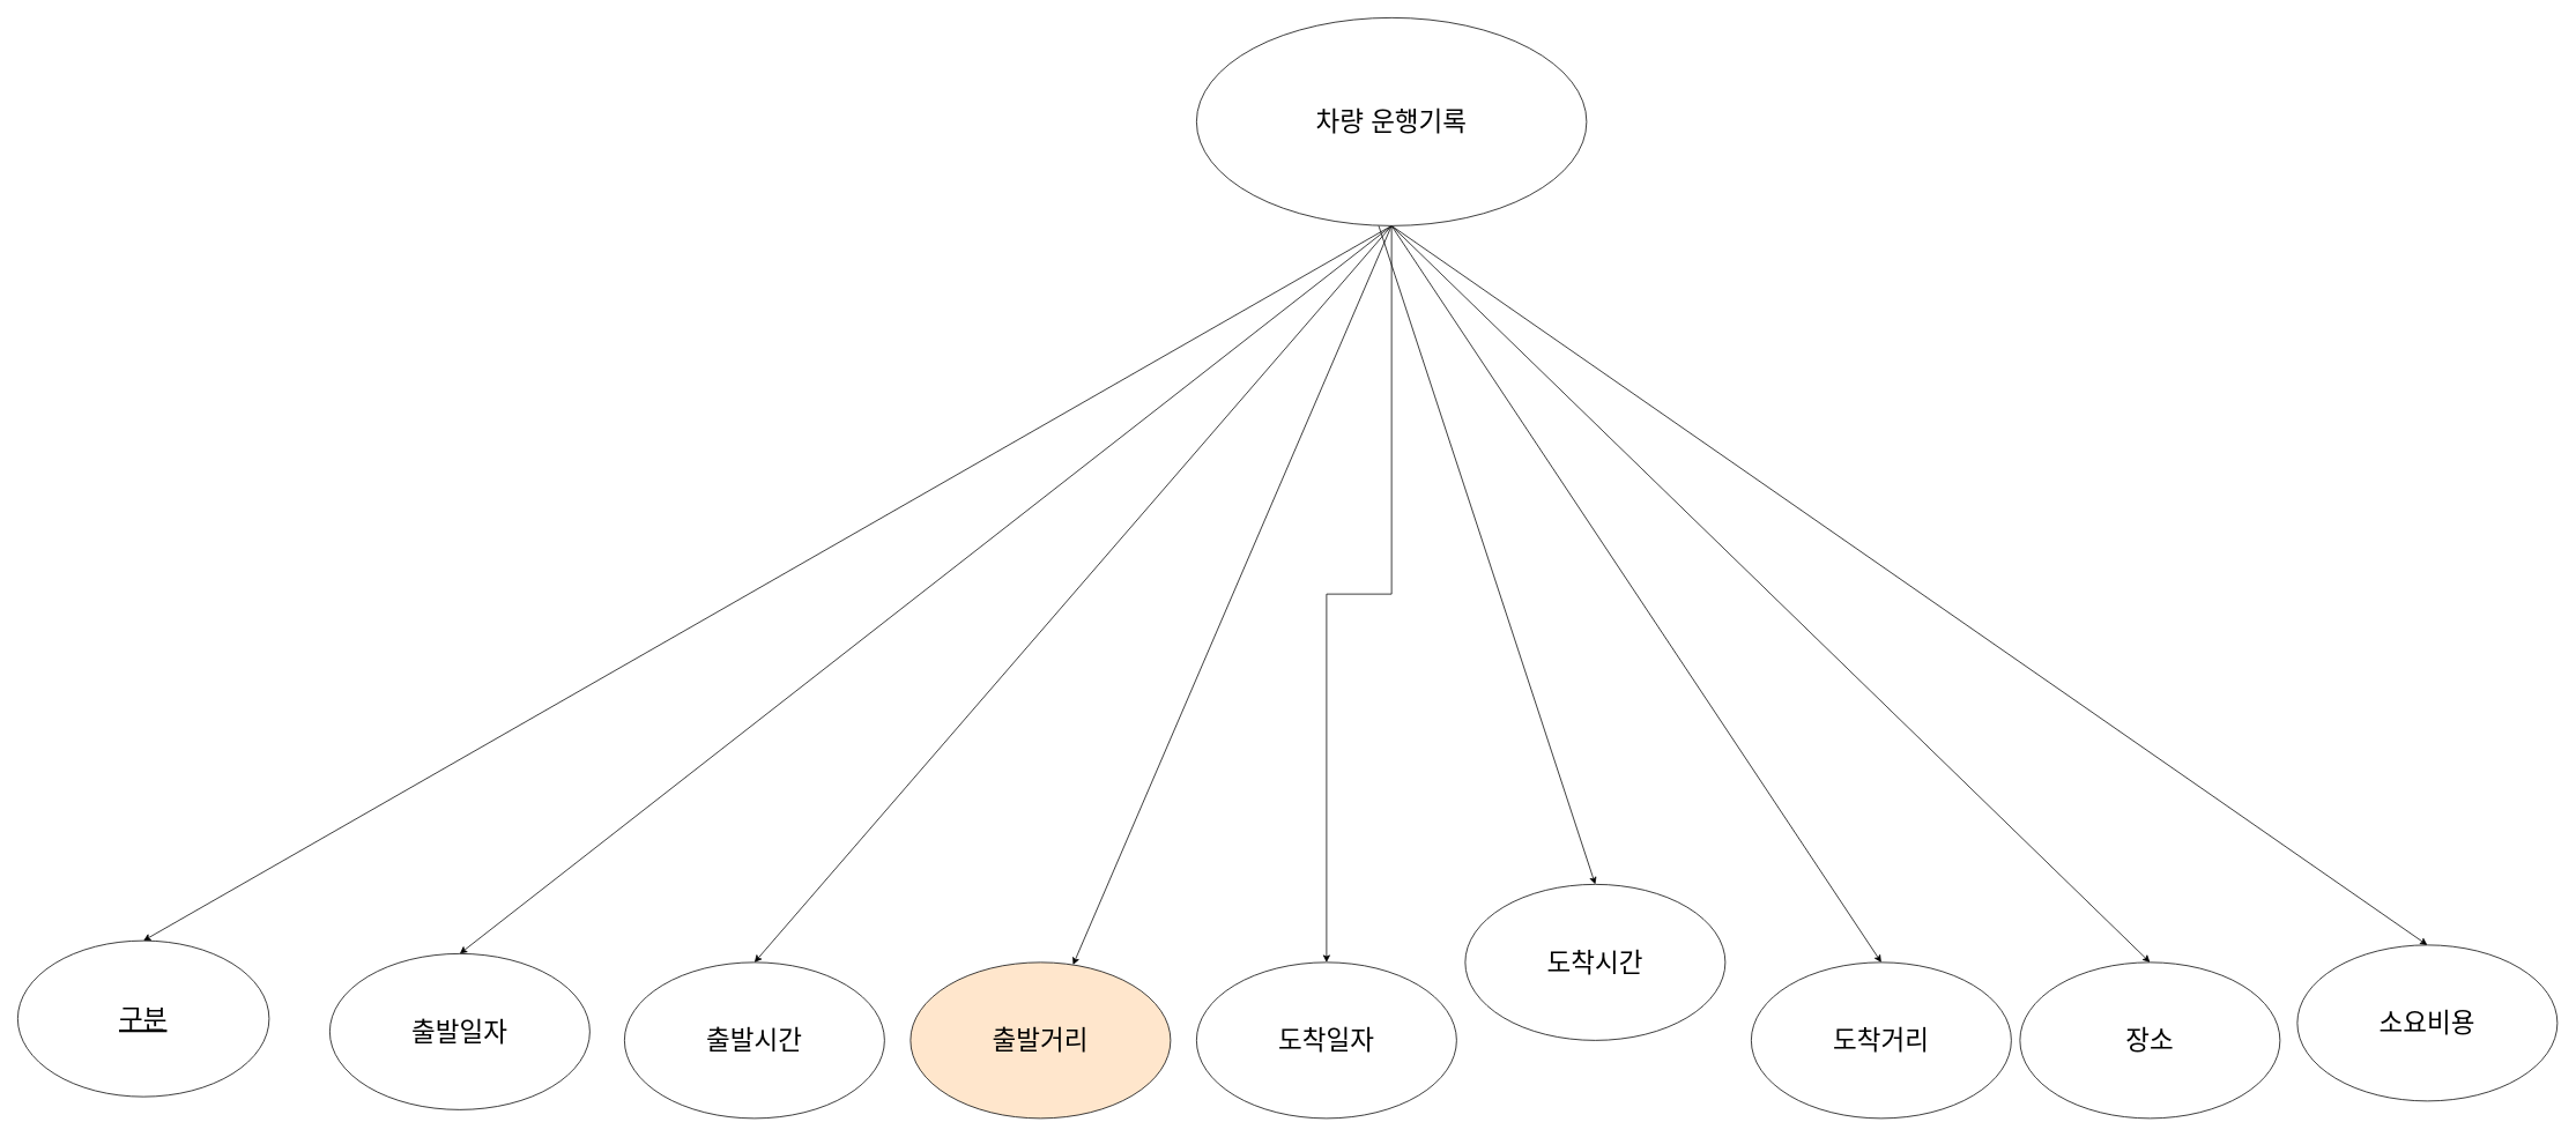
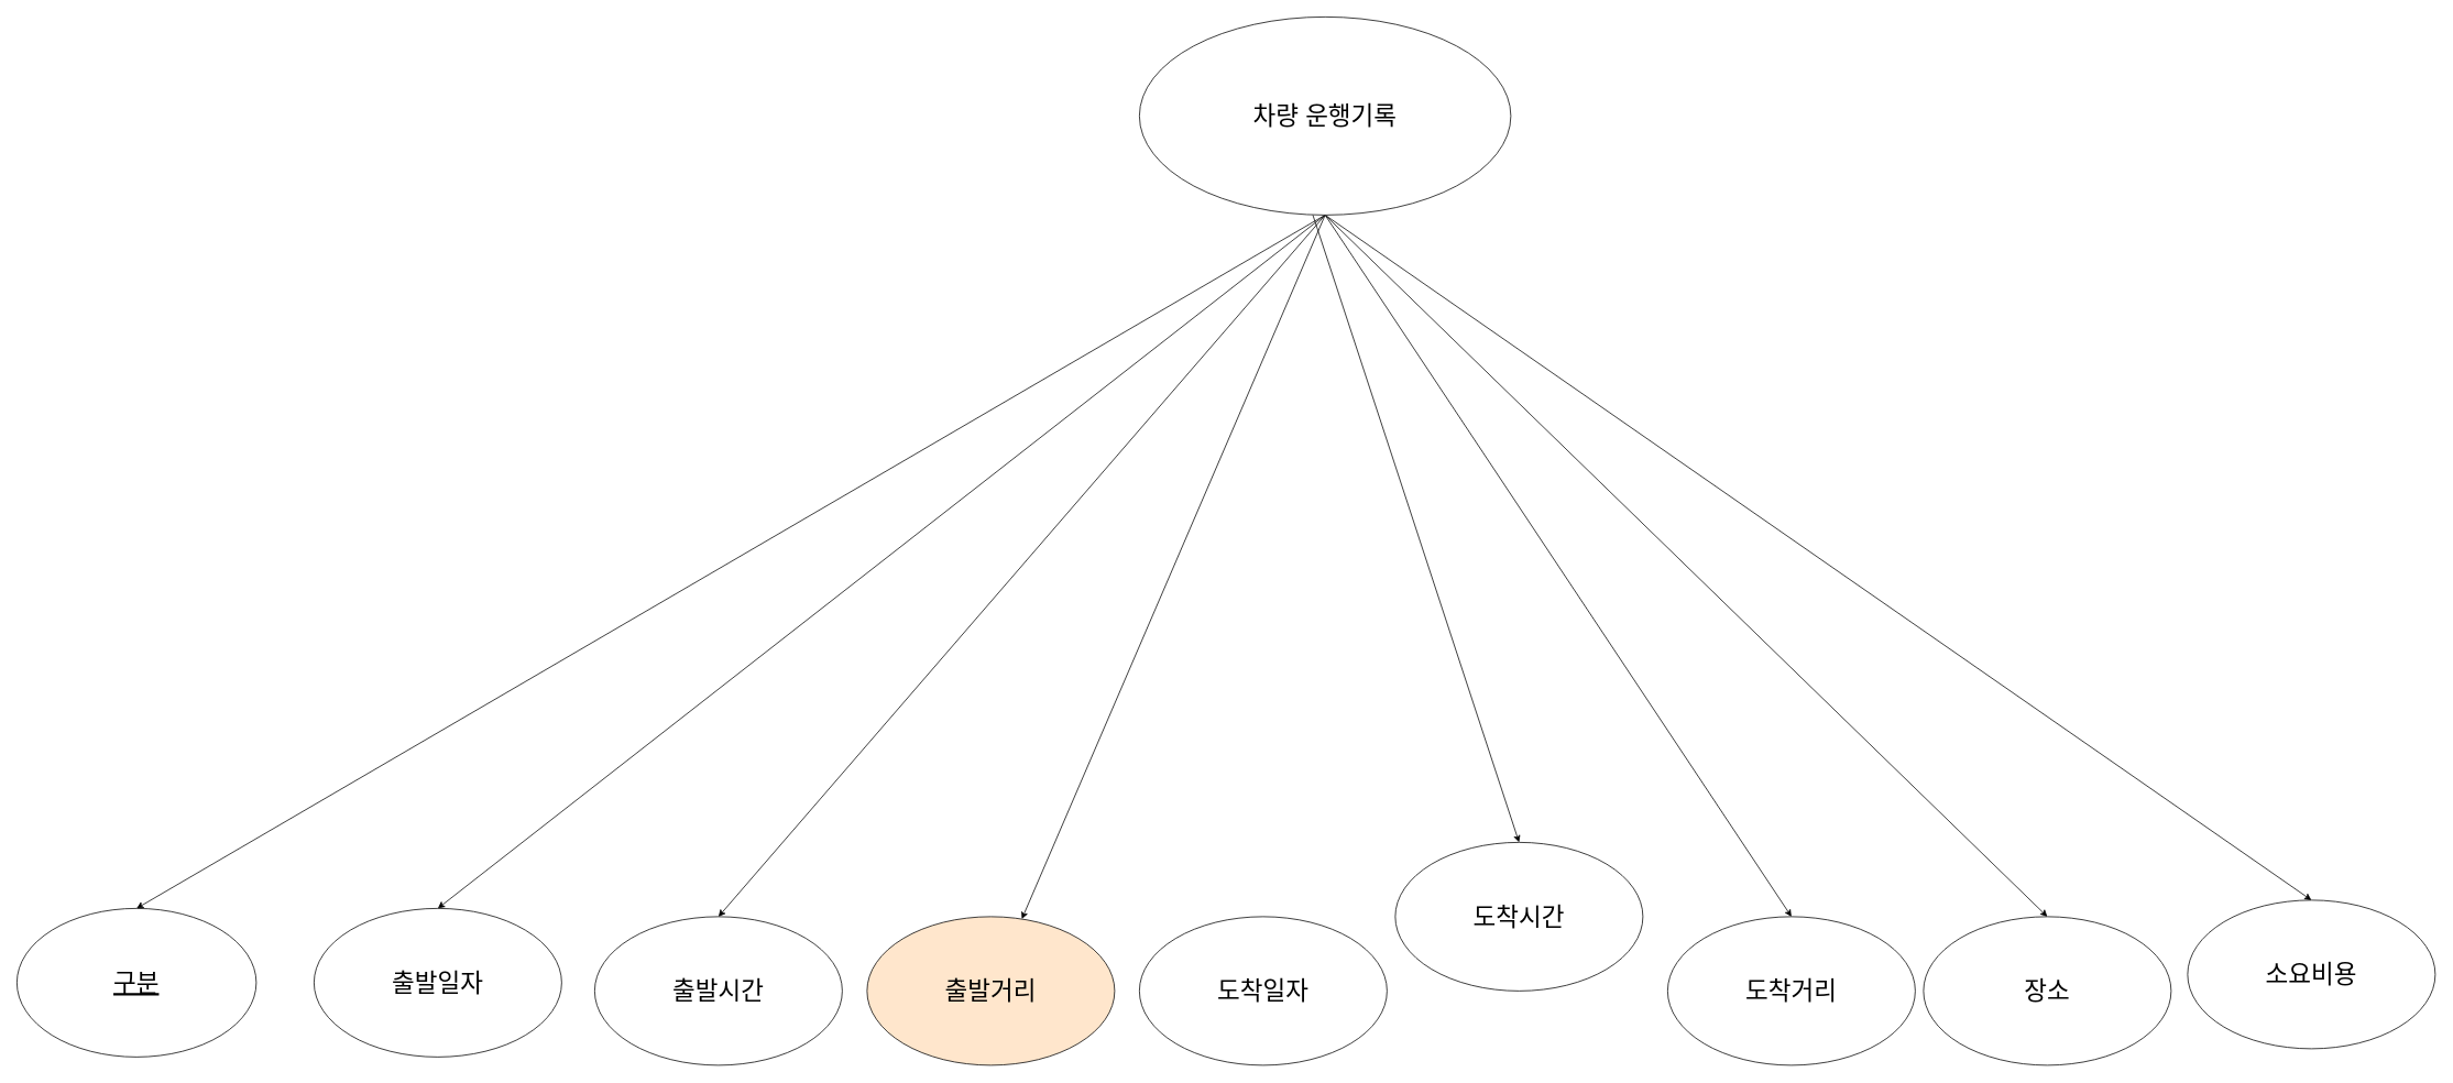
  <mxCell id="0" />
  <mxCell id="1" parent="0" />
- <mxCell id="2" style="edgeStyle=orthogonalEdgeStyle;rounded=0;orthogonalLoop=1;jettySize=auto;html=1;" edge="1" parent="1" source="11" target="15"><mxGeometry relative="1" as="geometry" /></mxCell>
  <mxCell id="3" style="rounded=0;orthogonalLoop=1;jettySize=auto;html=1;entryX=0.5;entryY=0;entryDx=0;entryDy=0;exitX=0.5;exitY=1;exitDx=0;exitDy=0;" edge="1" parent="1" source="11" target="12"><mxGeometry relative="1" as="geometry" /></mxCell>
  <mxCell id="4" style="edgeStyle=none;shape=connector;rounded=0;orthogonalLoop=1;jettySize=auto;html=1;entryX=0.5;entryY=0;entryDx=0;entryDy=0;labelBackgroundColor=default;strokeColor=default;fontFamily=Helvetica;fontSize=11;fontColor=default;endArrow=classic;exitX=0.5;exitY=1;exitDx=0;exitDy=0;" edge="1" parent="1" source="11" target="13"><mxGeometry relative="1" as="geometry" /></mxCell>
  <mxCell id="5" style="edgeStyle=none;shape=connector;rounded=0;orthogonalLoop=1;jettySize=auto;html=1;entryX=0.5;entryY=0;entryDx=0;entryDy=0;labelBackgroundColor=default;strokeColor=default;fontFamily=Helvetica;fontSize=11;fontColor=default;endArrow=classic;exitX=0.5;exitY=1;exitDx=0;exitDy=0;" edge="1" parent="1" source="11" target="14"><mxGeometry relative="1" as="geometry" /></mxCell>
  <mxCell id="6" style="edgeStyle=none;shape=connector;rounded=0;orthogonalLoop=1;jettySize=auto;html=1;labelBackgroundColor=default;strokeColor=default;fontFamily=Helvetica;fontSize=11;fontColor=default;endArrow=classic;exitX=0.5;exitY=1;exitDx=0;exitDy=0;" edge="1" parent="1" source="11" target="16"><mxGeometry relative="1" as="geometry" /></mxCell>
  <mxCell id="7" style="edgeStyle=none;shape=connector;rounded=0;orthogonalLoop=1;jettySize=auto;html=1;entryX=0.5;entryY=0;entryDx=0;entryDy=0;labelBackgroundColor=default;strokeColor=default;fontFamily=Helvetica;fontSize=11;fontColor=default;endArrow=classic;exitX=0.5;exitY=1;exitDx=0;exitDy=0;" edge="1" parent="1" source="11" target="20"><mxGeometry relative="1" as="geometry" /></mxCell>
  <mxCell id="8" style="edgeStyle=none;shape=connector;rounded=0;orthogonalLoop=1;jettySize=auto;html=1;entryX=0.5;entryY=0;entryDx=0;entryDy=0;labelBackgroundColor=default;strokeColor=default;fontFamily=Helvetica;fontSize=11;fontColor=default;endArrow=classic;exitX=0.5;exitY=1;exitDx=0;exitDy=0;" edge="1" parent="1" source="11" target="19"><mxGeometry relative="1" as="geometry" /></mxCell>
  <mxCell id="9" style="edgeStyle=none;shape=connector;rounded=0;orthogonalLoop=1;jettySize=auto;html=1;entryX=0.5;entryY=0;entryDx=0;entryDy=0;labelBackgroundColor=default;strokeColor=default;fontFamily=Helvetica;fontSize=11;fontColor=default;endArrow=classic;exitX=0.5;exitY=1;exitDx=0;exitDy=0;" edge="1" parent="1" source="11" target="18"><mxGeometry relative="1" as="geometry" /></mxCell>
  <mxCell id="10" style="edgeStyle=none;shape=connector;rounded=0;orthogonalLoop=1;jettySize=auto;html=1;entryX=0.5;entryY=0;entryDx=0;entryDy=0;labelBackgroundColor=default;strokeColor=default;fontFamily=Helvetica;fontSize=11;fontColor=default;endArrow=classic;exitX=0.467;exitY=1;exitDx=0;exitDy=0;exitPerimeter=0;" edge="1" parent="1" source="11" target="17"><mxGeometry relative="1" as="geometry" /></mxCell>
  <mxCell id="11" value="차량 운행기록" style="ellipse;whiteSpace=wrap;html=1;align=center;fontSize=30;" vertex="1" parent="1"><mxGeometry x="1380" y="20" width="450" height="240" as="geometry" /></mxCell>
- <mxCell id="12" value="구분&lt;br&gt;" style="ellipse;whiteSpace=wrap;html=1;align=center;fontStyle=4;fontSize=30;" vertex="1" parent="1"><mxGeometry x="20" y="1085" width="290" height="180" as="geometry" /></mxCell>
+ <mxCell id="12" value="구분&lt;br&gt;" style="ellipse;whiteSpace=wrap;html=1;align=center;fontStyle=4;fontSize=30;" vertex="1" parent="1"><mxGeometry x="20" y="1100" width="290" height="180" as="geometry" /></mxCell>
  <mxCell id="13" value="출발일자" style="ellipse;whiteSpace=wrap;html=1;align=center;fontSize=30;" vertex="1" parent="1"><mxGeometry x="380" y="1100" width="300" height="180" as="geometry" /></mxCell>
  <mxCell id="14" value="출발시간" style="ellipse;whiteSpace=wrap;html=1;align=center;fontSize=30;" vertex="1" parent="1"><mxGeometry x="720" y="1110" width="300" height="180" as="geometry" /></mxCell>
  <mxCell id="15" value="도착일자" style="ellipse;whiteSpace=wrap;html=1;align=center;fontSize=30;" vertex="1" parent="1"><mxGeometry x="1380" y="1110" width="300" height="180" as="geometry" /></mxCell>
  <mxCell id="16" value="출발거리" style="ellipse;whiteSpace=wrap;html=1;align=center;fontSize=30;fillColor=#ffe6cc;" vertex="1" parent="1"><mxGeometry x="1050" y="1110" width="300" height="180" as="geometry" /></mxCell>
  <mxCell id="17" value="도착시간" style="ellipse;whiteSpace=wrap;html=1;align=center;fontSize=30;" vertex="1" parent="1"><mxGeometry x="1690" y="1020" width="300" height="180" as="geometry" /></mxCell>
  <mxCell id="18" value="도착거리" style="ellipse;whiteSpace=wrap;html=1;align=center;fontSize=30;" vertex="1" parent="1"><mxGeometry x="2020" y="1110" width="300" height="180" as="geometry" /></mxCell>
  <mxCell id="19" value="장소" style="ellipse;whiteSpace=wrap;html=1;align=center;fontSize=30;" vertex="1" parent="1"><mxGeometry x="2330" y="1110" width="300" height="180" as="geometry" /></mxCell>
  <mxCell id="20" value="소요비용&lt;br&gt;" style="ellipse;whiteSpace=wrap;html=1;align=center;fontSize=30;" vertex="1" parent="1"><mxGeometry x="2650" y="1090" width="300" height="180" as="geometry" /></mxCell>
